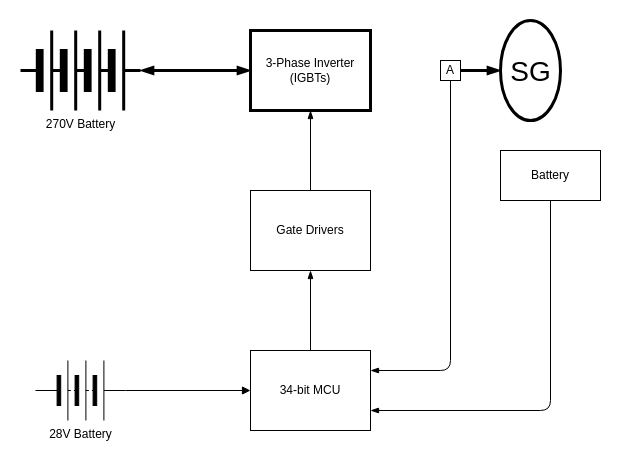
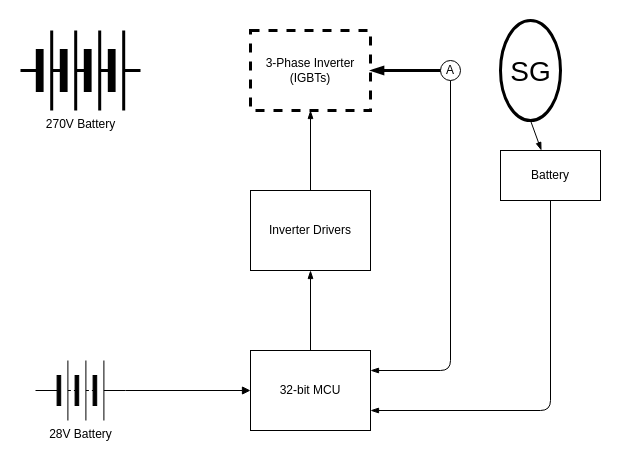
  <mxCell id="0" />
  <mxCell id="1" parent="0" />
+ <mxCell id="2" style="edgeStyle=none;html=1;exitX=0.5;exitY=1;exitDx=0;exitDy=0;endArrow=blockThin;endFill=1;" edge="1" parent="1" source="3" target="15"><mxGeometry relative="1" as="geometry" /></mxCell>
  <mxCell id="3" value="&lt;font style=&quot;font-size: 28px&quot;&gt;SG&lt;/font&gt;" style="verticalLabelPosition=middle;shadow=0;dashed=0;align=center;html=1;verticalAlign=middle;strokeWidth=3;shape=ellipse;fontSize=32;perimeter=ellipsePerimeter;" parent="1" vertex="1"><mxGeometry x="500" y="20" width="60" height="100" as="geometry" /></mxCell>
- <mxCell id="4" style="edgeStyle=none;html=1;exitX=1;exitY=0.5;exitDx=0;exitDy=0;entryX=0;entryY=0.5;entryDx=0;entryDy=0;endArrow=blockThin;endFill=1;strokeWidth=3;startArrow=none;startFill=1;" edge="1" parent="1" source="17" target="3"><mxGeometry relative="1" as="geometry" /></mxCell>
- <mxCell id="5" value="3-Phase Inverter&lt;br&gt;(IGBTs)" style="rounded=0;whiteSpace=wrap;html=1;strokeWidth=3;" vertex="1" parent="1"><mxGeometry x="250" y="30" width="120" height="80" as="geometry" /></mxCell>
- <mxCell id="6" style="edgeStyle=none;html=1;exitX=1;exitY=0.5;exitDx=0;exitDy=0;entryX=0;entryY=0.5;entryDx=0;entryDy=0;endArrow=blockThin;endFill=1;strokeWidth=3;startArrow=blockThin;startFill=1;" edge="1" parent="1" source="7" target="5"><mxGeometry relative="1" as="geometry" /></mxCell>
+ <mxCell id="5" value="3-Phase Inverter&lt;br&gt;(IGBTs)" style="rounded=0;whiteSpace=wrap;html=1;strokeWidth=3;dashed=1;" vertex="1" parent="1"><mxGeometry x="250" y="30" width="120" height="80" as="geometry" /></mxCell>
  <mxCell id="7" value="270V Battery" style="pointerEvents=1;verticalLabelPosition=bottom;shadow=0;dashed=0;align=center;html=1;verticalAlign=top;shape=mxgraph.electrical.miscellaneous.batteryStack;rotation=0;strokeWidth=3;" vertex="1" parent="1"><mxGeometry x="20" y="30" width="120" height="80" as="geometry" /></mxCell>
  <mxCell id="8" style="edgeStyle=none;html=1;exitX=0.5;exitY=0;exitDx=0;exitDy=0;entryX=0.5;entryY=1;entryDx=0;entryDy=0;endArrow=blockThin;endFill=1;" edge="1" parent="1" source="9" target="5"><mxGeometry relative="1" as="geometry" /></mxCell>
- <mxCell id="9" value="Gate Drivers" style="rounded=0;whiteSpace=wrap;html=1;" vertex="1" parent="1"><mxGeometry x="250" y="190" width="120" height="80" as="geometry" /></mxCell>
+ <mxCell id="9" value="Inverter Drivers" style="rounded=0;whiteSpace=wrap;html=1;" vertex="1" parent="1"><mxGeometry x="250" y="190" width="120" height="80" as="geometry" /></mxCell>
  <mxCell id="10" style="edgeStyle=none;html=1;exitX=0.5;exitY=0;exitDx=0;exitDy=0;entryX=0.5;entryY=1;entryDx=0;entryDy=0;endArrow=blockThin;endFill=1;" edge="1" parent="1" source="11" target="9"><mxGeometry relative="1" as="geometry" /></mxCell>
- <mxCell id="11" value="34-bit MCU" style="rounded=0;whiteSpace=wrap;html=1;" vertex="1" parent="1"><mxGeometry x="250" y="350" width="120" height="80" as="geometry" /></mxCell>
+ <mxCell id="11" value="32-bit MCU" style="rounded=0;whiteSpace=wrap;html=1;" vertex="1" parent="1"><mxGeometry x="250" y="350" width="120" height="80" as="geometry" /></mxCell>
  <mxCell id="12" style="edgeStyle=none;html=1;exitX=1;exitY=0.5;exitDx=0;exitDy=0;entryX=0;entryY=0.5;entryDx=0;entryDy=0;endArrow=block;endFill=1;" edge="1" parent="1" source="13" target="11"><mxGeometry relative="1" as="geometry" /></mxCell>
  <mxCell id="13" value="28V Battery" style="pointerEvents=1;verticalLabelPosition=bottom;shadow=0;dashed=0;align=center;html=1;verticalAlign=top;shape=mxgraph.electrical.miscellaneous.batteryStack;rotation=0;" vertex="1" parent="1"><mxGeometry x="35" y="360" width="90" height="60" as="geometry" /></mxCell>
  <mxCell id="14" style="edgeStyle=orthogonalEdgeStyle;html=1;exitX=0.5;exitY=1;exitDx=0;exitDy=0;entryX=1;entryY=0.75;entryDx=0;entryDy=0;endArrow=blockThin;endFill=1;" edge="1" parent="1" source="15" target="11"><mxGeometry relative="1" as="geometry" /></mxCell>
  <mxCell id="15" value="Battery" style="rounded=0;whiteSpace=wrap;html=1;" vertex="1" parent="1"><mxGeometry x="500" y="150" width="100" height="50" as="geometry" /></mxCell>
  <mxCell id="16" style="edgeStyle=orthogonalEdgeStyle;html=1;exitX=0.5;exitY=1;exitDx=0;exitDy=0;entryX=1;entryY=0.25;entryDx=0;entryDy=0;startArrow=none;startFill=0;endArrow=blockThin;endFill=1;strokeWidth=1;" edge="1" parent="1" source="17" target="11"><mxGeometry relative="1" as="geometry" /></mxCell>
- <mxCell id="17" value="A" style="whiteSpace=wrap;html=1;aspect=fixed;strokeWidth=1;fillColor=none;rounded=0;" vertex="1" parent="1"><mxGeometry x="440" y="60" width="20" height="20" as="geometry" /></mxCell>
+ <mxCell id="17" value="A" style="ellipse;whiteSpace=wrap;html=1;aspect=fixed;strokeWidth=1;fillColor=none;" vertex="1" parent="1"><mxGeometry x="440" y="60" width="20" height="20" as="geometry" /></mxCell>
+ <mxCell id="18" value="" style="edgeStyle=none;html=1;exitX=1;exitY=0.5;exitDx=0;exitDy=0;entryX=0;entryY=0.5;entryDx=0;entryDy=0;endArrow=none;endFill=1;strokeWidth=3;startArrow=blockThin;startFill=1;" edge="1" parent="1" source="5" target="17"><mxGeometry relative="1" as="geometry"><mxPoint x="370" y="70" as="sourcePoint" /><mxPoint x="500" y="70" as="targetPoint" /></mxGeometry></mxCell>
